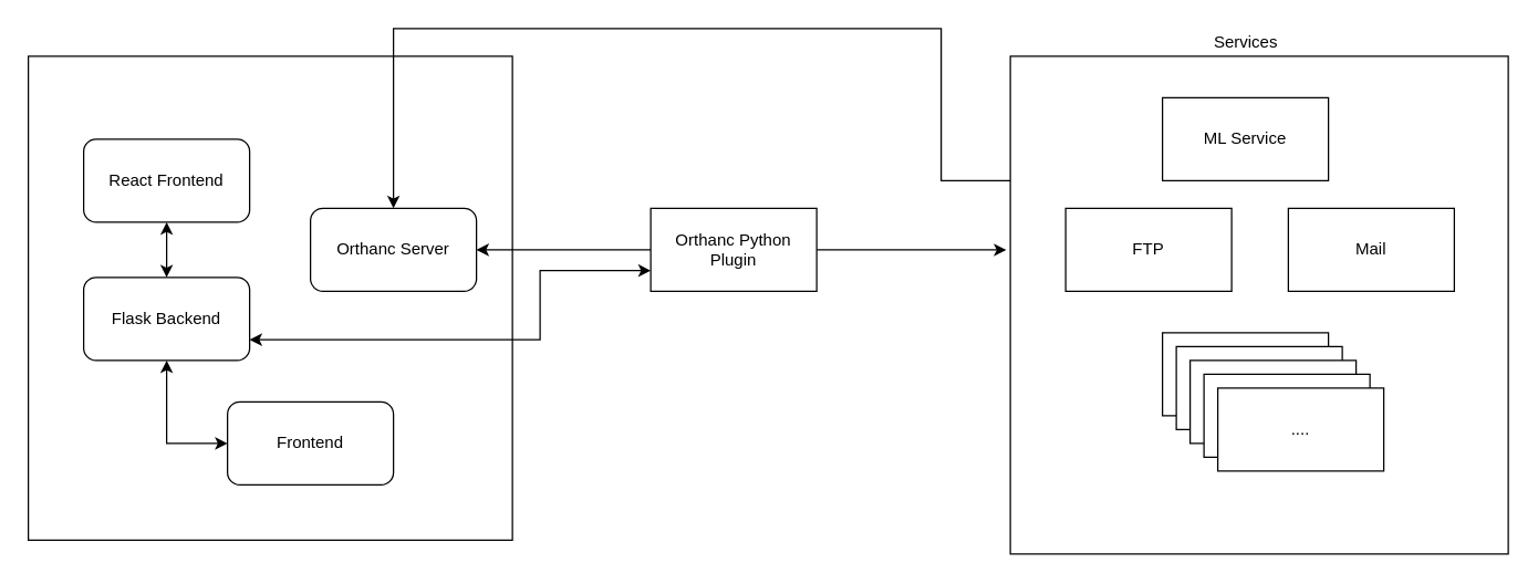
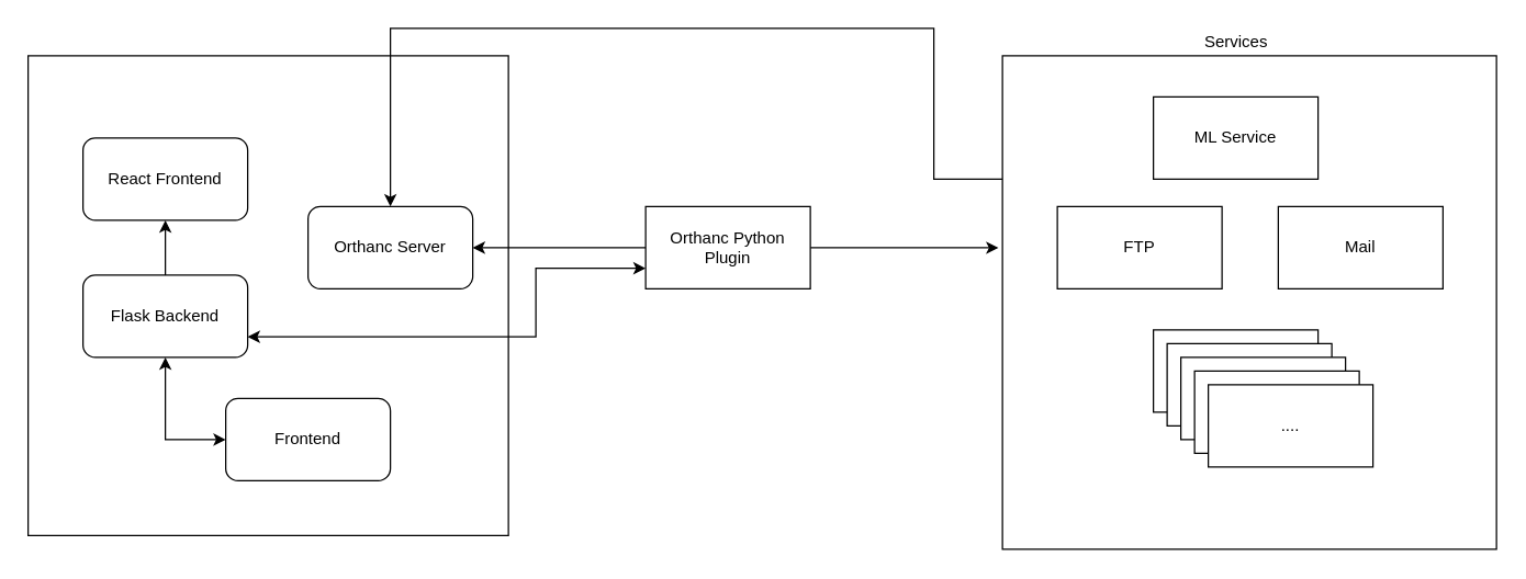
  <mxCell id="0" />
  <mxCell id="1" parent="0" />
  <mxCell id="2" value="" style="whiteSpace=wrap;html=1;aspect=fixed;" vertex="1" parent="1"><mxGeometry x="20" y="40" width="350" height="350" as="geometry" /></mxCell>
- <mxCell id="3" style="edgeStyle=orthogonalEdgeStyle;rounded=0;orthogonalLoop=1;jettySize=auto;html=1;exitX=0.5;exitY=1;exitDx=0;exitDy=0;entryX=0.5;entryY=0;entryDx=0;entryDy=0;startArrow=classic;startFill=1;" edge="1" parent="1" source="4" target="7"><mxGeometry relative="1" as="geometry" /></mxCell>
+ <mxCell id="3" style="edgeStyle=orthogonalEdgeStyle;rounded=0;orthogonalLoop=1;jettySize=auto;html=1;exitX=0.5;exitY=1;exitDx=0;exitDy=0;entryX=0.5;entryY=0;entryDx=0;entryDy=0;startArrow=classic;startFill=1;endArrow=none;" edge="1" parent="1" source="4" target="7"><mxGeometry relative="1" as="geometry" /></mxCell>
  <mxCell id="4" value="React Frontend" style="rounded=1;whiteSpace=wrap;html=1;" vertex="1" parent="1"><mxGeometry x="60" y="100" width="120" height="60" as="geometry" /></mxCell>
  <mxCell id="5" value="Orthanc Server" style="rounded=1;whiteSpace=wrap;html=1;" vertex="1" parent="1"><mxGeometry x="224" y="150" width="120" height="60" as="geometry" /></mxCell>
  <mxCell id="6" style="edgeStyle=orthogonalEdgeStyle;rounded=0;orthogonalLoop=1;jettySize=auto;html=1;exitX=0.5;exitY=1;exitDx=0;exitDy=0;entryX=0;entryY=0.5;entryDx=0;entryDy=0;startArrow=classic;startFill=1;" edge="1" parent="1" source="7" target="8"><mxGeometry relative="1" as="geometry" /></mxCell>
  <mxCell id="7" value="Flask Backend" style="rounded=1;whiteSpace=wrap;html=1;" vertex="1" parent="1"><mxGeometry x="60" y="200" width="120" height="60" as="geometry" /></mxCell>
  <mxCell id="8" value="Frontend" style="rounded=1;whiteSpace=wrap;html=1;" vertex="1" parent="1"><mxGeometry x="164" y="290" width="120" height="60" as="geometry" /></mxCell>
  <mxCell id="9" style="edgeStyle=orthogonalEdgeStyle;rounded=0;orthogonalLoop=1;jettySize=auto;html=1;exitX=0;exitY=0.5;exitDx=0;exitDy=0;entryX=1;entryY=0.5;entryDx=0;entryDy=0;startArrow=none;startFill=0;" edge="1" parent="1" source="12" target="5"><mxGeometry relative="1" as="geometry" /></mxCell>
  <mxCell id="10" style="edgeStyle=orthogonalEdgeStyle;rounded=0;orthogonalLoop=1;jettySize=auto;html=1;exitX=0;exitY=0.75;exitDx=0;exitDy=0;entryX=1;entryY=0.75;entryDx=0;entryDy=0;startArrow=classic;startFill=1;" edge="1" parent="1" source="12" target="7"><mxGeometry relative="1" as="geometry"><Array as="points"><mxPoint x="390" y="195" /><mxPoint x="390" y="245" /></Array></mxGeometry></mxCell>
  <mxCell id="11" style="edgeStyle=orthogonalEdgeStyle;rounded=0;orthogonalLoop=1;jettySize=auto;html=1;exitX=1;exitY=0.5;exitDx=0;exitDy=0;entryX=-0.008;entryY=0.389;entryDx=0;entryDy=0;entryPerimeter=0;startArrow=none;startFill=0;" edge="1" parent="1" source="12" target="14"><mxGeometry relative="1" as="geometry" /></mxCell>
  <mxCell id="12" value="Orthanc Python Plugin" style="rounded=0;whiteSpace=wrap;html=1;" vertex="1" parent="1"><mxGeometry x="470" y="150" width="120" height="60" as="geometry" /></mxCell>
  <mxCell id="13" style="edgeStyle=orthogonalEdgeStyle;rounded=0;orthogonalLoop=1;jettySize=auto;html=1;exitX=0;exitY=0.25;exitDx=0;exitDy=0;entryX=0.5;entryY=0;entryDx=0;entryDy=0;startArrow=none;startFill=0;" edge="1" parent="1" source="14" target="5"><mxGeometry relative="1" as="geometry"><Array as="points"><mxPoint x="680" y="130" /><mxPoint x="680" y="20" /><mxPoint x="284" y="20" /></Array></mxGeometry></mxCell>
  <mxCell id="14" value="" style="whiteSpace=wrap;html=1;aspect=fixed;" vertex="1" parent="1"><mxGeometry x="730" y="40" width="360" height="360" as="geometry" /></mxCell>
  <mxCell id="15" value="ML Service" style="rounded=0;whiteSpace=wrap;html=1;" vertex="1" parent="1"><mxGeometry x="840" y="70" width="120" height="60" as="geometry" /></mxCell>
  <mxCell id="16" value="...." style="rounded=0;whiteSpace=wrap;html=1;" vertex="1" parent="1"><mxGeometry x="840" y="240" width="120" height="60" as="geometry" /></mxCell>
  <mxCell id="17" value="Mail" style="rounded=0;whiteSpace=wrap;html=1;" vertex="1" parent="1"><mxGeometry x="931" y="150" width="120" height="60" as="geometry" /></mxCell>
  <mxCell id="18" value="Services" style="text;html=1;align=center;verticalAlign=middle;resizable=0;points=[];autosize=1;strokeColor=none;fillColor=none;" vertex="1" parent="1"><mxGeometry x="870" y="20" width="60" height="20" as="geometry" /></mxCell>
  <mxCell id="19" value="FTP" style="rounded=0;whiteSpace=wrap;html=1;" vertex="1" parent="1"><mxGeometry x="770" y="150" width="120" height="60" as="geometry" /></mxCell>
  <mxCell id="20" value="...." style="rounded=0;whiteSpace=wrap;html=1;" vertex="1" parent="1"><mxGeometry x="850" y="250" width="120" height="60" as="geometry" /></mxCell>
  <mxCell id="21" value="...." style="rounded=0;whiteSpace=wrap;html=1;" vertex="1" parent="1"><mxGeometry x="860" y="260" width="120" height="60" as="geometry" /></mxCell>
  <mxCell id="22" value="...." style="rounded=0;whiteSpace=wrap;html=1;" vertex="1" parent="1"><mxGeometry x="870" y="270" width="120" height="60" as="geometry" /></mxCell>
  <mxCell id="23" value="...." style="rounded=0;whiteSpace=wrap;html=1;" vertex="1" parent="1"><mxGeometry x="880" y="280" width="120" height="60" as="geometry" /></mxCell>
